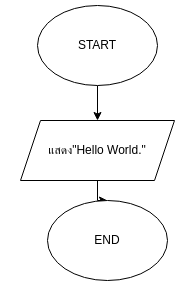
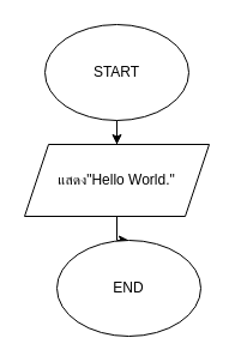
  <mxCell id="0" />
  <mxCell id="1" parent="0" />
  <mxCell id="2" value="" style="edgeStyle=orthogonalEdgeStyle;rounded=0;orthogonalLoop=1;jettySize=auto;html=1;" edge="1" parent="1" source="3" target="5"><mxGeometry relative="1" as="geometry" /></mxCell>
- <mxCell id="3" value="START" style="ellipse;whiteSpace=wrap;html=1;" vertex="1" parent="1"><mxGeometry x="37" y="5" width="120" height="80" as="geometry" /></mxCell>
+ <mxCell id="3" value="START" style="ellipse;whiteSpace=wrap;html=1;" vertex="1" parent="1"><mxGeometry x="37" y="20" width="120" height="80" as="geometry" /></mxCell>
  <mxCell id="4" value="" style="edgeStyle=orthogonalEdgeStyle;rounded=0;orthogonalLoop=1;jettySize=auto;html=1;" edge="1" parent="1" source="5" target="6"><mxGeometry relative="1" as="geometry" /></mxCell>
  <mxCell id="5" value="แสดง&quot;Hello World.&quot;" style="shape=parallelogram;perimeter=parallelogramPerimeter;whiteSpace=wrap;html=1;fixedSize=1;" vertex="1" parent="1"><mxGeometry x="20" y="120" width="154" height="60" as="geometry" /></mxCell>
  <mxCell id="6" value="END" style="ellipse;whiteSpace=wrap;html=1;" vertex="1" parent="1"><mxGeometry x="47" y="200" width="120" height="80" as="geometry" /></mxCell>
